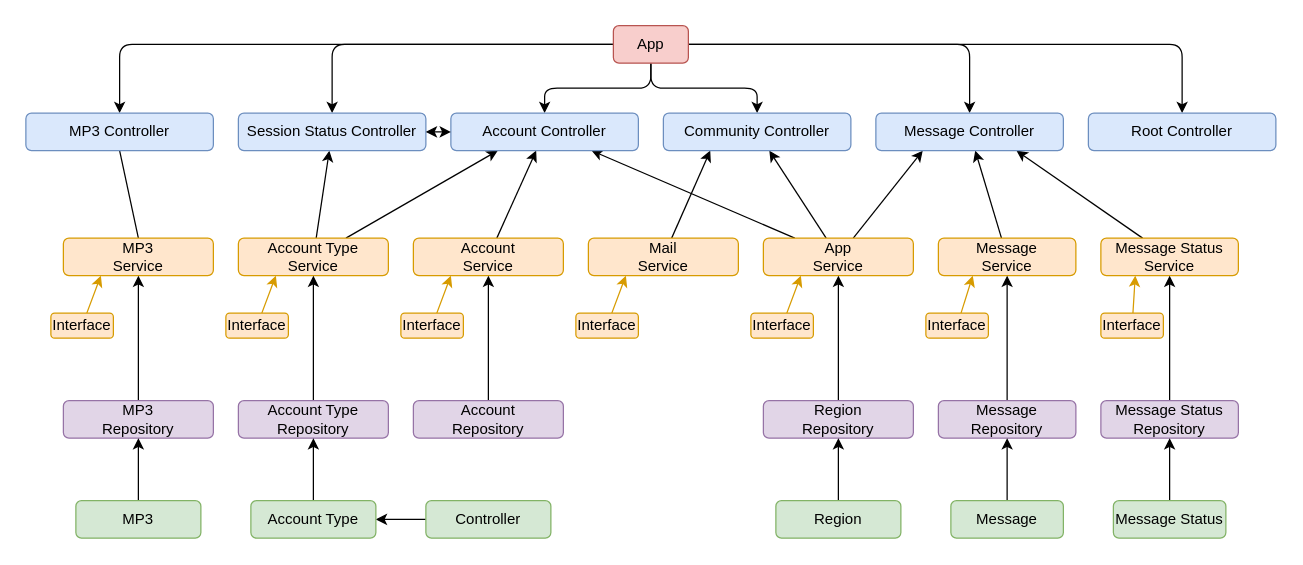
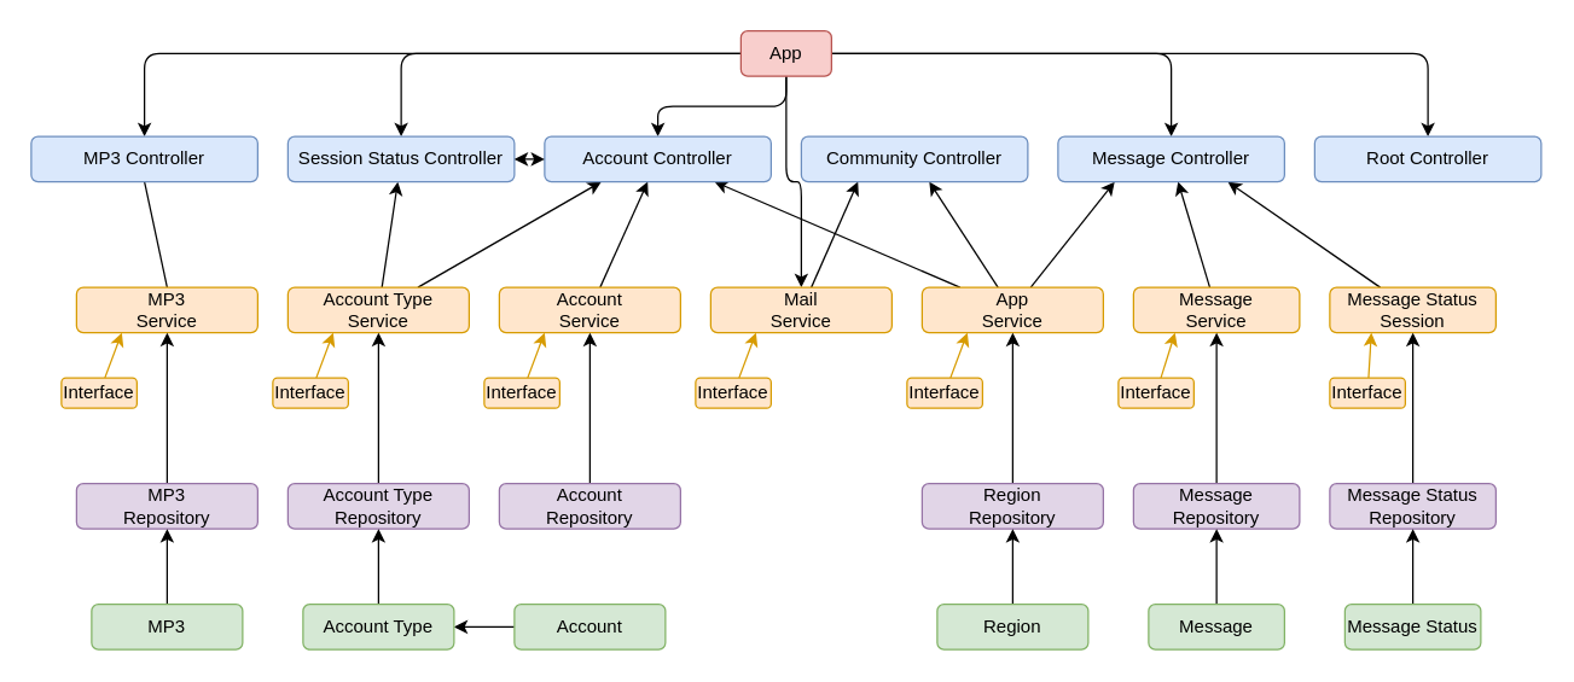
  <mxCell id="0" />
  <mxCell id="1" parent="0" />
  <mxCell id="2" value="" style="edgeStyle=orthogonalEdgeStyle;orthogonalLoop=1;jettySize=auto;html=1;entryX=0.5;entryY=0;entryDx=0;entryDy=0;" edge="1" parent="1" source="8" target="28"><mxGeometry relative="1" as="geometry"><mxPoint x="410" y="40" as="targetPoint" /></mxGeometry></mxCell>
  <mxCell id="3" style="edgeStyle=orthogonalEdgeStyle;orthogonalLoop=1;jettySize=auto;html=1;entryX=0.5;entryY=0;entryDx=0;entryDy=0;" edge="1" parent="1" source="8" target="26"><mxGeometry relative="1" as="geometry" /></mxCell>
  <mxCell id="4" style="edgeStyle=orthogonalEdgeStyle;orthogonalLoop=1;jettySize=auto;html=1;entryX=0.5;entryY=0;entryDx=0;entryDy=0;" edge="1" parent="1" source="8" target="29"><mxGeometry relative="1" as="geometry" /></mxCell>
- <mxCell id="5" style="edgeStyle=orthogonalEdgeStyle;orthogonalLoop=1;jettySize=auto;html=1;entryX=0.5;entryY=0;entryDx=0;entryDy=0;" edge="1" parent="1" source="8" target="30"><mxGeometry relative="1" as="geometry" /></mxCell>
+ <mxCell id="5" style="edgeStyle=orthogonalEdgeStyle;orthogonalLoop=1;jettySize=auto;html=1;" edge="1" parent="1" source="8" target="19"><mxGeometry relative="1" as="geometry" /></mxCell>
  <mxCell id="6" style="edgeStyle=orthogonalEdgeStyle;orthogonalLoop=1;jettySize=auto;html=1;entryX=0.5;entryY=0;entryDx=0;entryDy=0;" edge="1" parent="1" source="8" target="31"><mxGeometry relative="1" as="geometry" /></mxCell>
  <mxCell id="7" style="edgeStyle=orthogonalEdgeStyle;orthogonalLoop=1;jettySize=auto;html=1;entryX=0.5;entryY=0;entryDx=0;entryDy=0;" edge="1" parent="1" source="8" target="27"><mxGeometry relative="1" as="geometry" /></mxCell>
  <mxCell id="8" value="App" style="rounded=1;whiteSpace=wrap;html=1;fillColor=#f8cecc;strokeColor=#b85450;" vertex="1" parent="1"><mxGeometry x="490" y="20" width="60" height="30" as="geometry" /></mxCell>
  <mxCell id="9" value="" style="edgeStyle=none;orthogonalLoop=1;jettySize=auto;html=1;" edge="1" parent="1" source="10" target="29"><mxGeometry relative="1" as="geometry" /></mxCell>
  <mxCell id="10" value="&lt;div&gt;Account&lt;/div&gt;&lt;div&gt;Service&lt;br&gt;&lt;/div&gt;" style="rounded=1;whiteSpace=wrap;html=1;fillColor=#ffe6cc;strokeColor=#d79b00;" vertex="1" parent="1"><mxGeometry x="330" y="190" width="120" height="30" as="geometry" /></mxCell>
  <mxCell id="11" value="" style="edgeStyle=none;orthogonalLoop=1;jettySize=auto;html=1;" edge="1" parent="1" source="13" target="26"><mxGeometry relative="1" as="geometry" /></mxCell>
  <mxCell id="12" value="" style="edgeStyle=none;orthogonalLoop=1;jettySize=auto;html=1;entryX=0.25;entryY=1;entryDx=0;entryDy=0;" edge="1" parent="1" source="13" target="29"><mxGeometry relative="1" as="geometry" /></mxCell>
  <mxCell id="13" value="&lt;div&gt;Account Type&lt;/div&gt;&lt;div&gt;Service&lt;br&gt;&lt;/div&gt;" style="rounded=1;whiteSpace=wrap;html=1;fillColor=#ffe6cc;strokeColor=#d79b00;" vertex="1" parent="1"><mxGeometry x="190" y="190" width="120" height="30" as="geometry" /></mxCell>
  <mxCell id="14" value="" style="edgeStyle=none;orthogonalLoop=1;jettySize=auto;html=1;" edge="1" parent="1" source="17" target="30"><mxGeometry relative="1" as="geometry" /></mxCell>
  <mxCell id="15" value="" style="edgeStyle=none;orthogonalLoop=1;jettySize=auto;html=1;entryX=0.25;entryY=1;entryDx=0;entryDy=0;" edge="1" parent="1" source="17" target="31"><mxGeometry relative="1" as="geometry" /></mxCell>
  <mxCell id="16" value="" style="edgeStyle=none;orthogonalLoop=1;jettySize=auto;html=1;entryX=0.75;entryY=1;entryDx=0;entryDy=0;" edge="1" parent="1" source="17" target="29"><mxGeometry relative="1" as="geometry" /></mxCell>
  <mxCell id="17" value="&lt;div&gt;App&lt;/div&gt;&lt;div&gt;Service&lt;br&gt;&lt;/div&gt;" style="rounded=1;whiteSpace=wrap;html=1;fillColor=#ffe6cc;strokeColor=#d79b00;" vertex="1" parent="1"><mxGeometry x="610" y="190" width="120" height="30" as="geometry" /></mxCell>
  <mxCell id="18" value="" style="edgeStyle=none;orthogonalLoop=1;jettySize=auto;html=1;entryX=0.25;entryY=1;entryDx=0;entryDy=0;" edge="1" parent="1" source="19" target="30"><mxGeometry relative="1" as="geometry" /></mxCell>
  <mxCell id="19" value="&lt;div&gt;Mail&lt;/div&gt;&lt;div&gt;Service&lt;br&gt;&lt;/div&gt;" style="rounded=1;whiteSpace=wrap;html=1;fillColor=#ffe6cc;strokeColor=#d79b00;" vertex="1" parent="1"><mxGeometry x="470" y="190" width="120" height="30" as="geometry" /></mxCell>
  <mxCell id="20" value="" style="edgeStyle=none;orthogonalLoop=1;jettySize=auto;html=1;" edge="1" parent="1" source="21" target="31"><mxGeometry relative="1" as="geometry" /></mxCell>
  <mxCell id="21" value="&lt;div&gt;Message&lt;br&gt;&lt;/div&gt;&lt;div&gt;Service&lt;br&gt;&lt;/div&gt;" style="rounded=1;whiteSpace=wrap;html=1;fillColor=#ffe6cc;strokeColor=#d79b00;" vertex="1" parent="1"><mxGeometry x="750" y="190" width="110" height="30" as="geometry" /></mxCell>
  <mxCell id="22" value="" style="edgeStyle=none;orthogonalLoop=1;jettySize=auto;html=1;entryX=0.75;entryY=1;entryDx=0;entryDy=0;" edge="1" parent="1" source="23" target="31"><mxGeometry relative="1" as="geometry" /></mxCell>
- <mxCell id="23" value="&lt;div&gt;Message Status&lt;/div&gt;&lt;div&gt;Service&lt;br&gt;&lt;/div&gt;" style="rounded=1;whiteSpace=wrap;html=1;fillColor=#ffe6cc;strokeColor=#d79b00;" vertex="1" parent="1"><mxGeometry x="880" y="190" width="110" height="30" as="geometry" /></mxCell>
+ <mxCell id="23" value="&lt;div&gt;Message Status&lt;/div&gt;&lt;div&gt;Session&lt;br&gt;&lt;/div&gt;" style="rounded=1;whiteSpace=wrap;html=1;fillColor=#ffe6cc;strokeColor=#d79b00;" vertex="1" parent="1"><mxGeometry x="880" y="190" width="110" height="30" as="geometry" /></mxCell>
  <mxCell id="24" style="edgeStyle=none;orthogonalLoop=1;jettySize=auto;html=1;entryX=0.5;entryY=1;entryDx=0;entryDy=0;exitX=0.5;exitY=0;exitDx=0;exitDy=0;endArrow=none;" edge="1" parent="1" source="25" target="28"><mxGeometry relative="1" as="geometry" /></mxCell>
  <mxCell id="25" value="&lt;div&gt;MP3&lt;/div&gt;&lt;div&gt;Service&lt;br&gt;&lt;/div&gt;" style="rounded=1;whiteSpace=wrap;html=1;fillColor=#ffe6cc;strokeColor=#d79b00;" vertex="1" parent="1"><mxGeometry x="50" y="190" width="120" height="30" as="geometry" /></mxCell>
  <mxCell id="26" value="Session Status Controller" style="rounded=1;whiteSpace=wrap;html=1;fillColor=#dae8fc;strokeColor=#6c8ebf;" vertex="1" parent="1"><mxGeometry x="190" y="90" width="150" height="30" as="geometry" /></mxCell>
  <mxCell id="27" value="Root Controller" style="rounded=1;whiteSpace=wrap;html=1;fillColor=#dae8fc;strokeColor=#6c8ebf;" vertex="1" parent="1"><mxGeometry x="870" y="90" width="150" height="30" as="geometry" /></mxCell>
  <mxCell id="28" value="MP3 Controller" style="rounded=1;whiteSpace=wrap;html=1;fillColor=#dae8fc;strokeColor=#6c8ebf;" vertex="1" parent="1"><mxGeometry x="20" y="90" width="150" height="30" as="geometry" /></mxCell>
  <mxCell id="29" value="Account Controller" style="rounded=1;whiteSpace=wrap;html=1;fillColor=#dae8fc;strokeColor=#6c8ebf;" vertex="1" parent="1"><mxGeometry x="360" y="90" width="150" height="30" as="geometry" /></mxCell>
  <mxCell id="30" value="Community Controller" style="rounded=1;whiteSpace=wrap;html=1;fillColor=#dae8fc;strokeColor=#6c8ebf;" vertex="1" parent="1"><mxGeometry x="530" y="90" width="150" height="30" as="geometry" /></mxCell>
  <mxCell id="31" value="Message Controller" style="rounded=1;whiteSpace=wrap;html=1;fillColor=#dae8fc;strokeColor=#6c8ebf;" vertex="1" parent="1"><mxGeometry x="700" y="90" width="150" height="30" as="geometry" /></mxCell>
  <mxCell id="32" value="" style="edgeStyle=none;orthogonalLoop=1;jettySize=auto;html=1;entryX=0.5;entryY=1;entryDx=0;entryDy=0;" edge="1" parent="1" source="33" target="10"><mxGeometry relative="1" as="geometry"><mxPoint x="390" y="240" as="targetPoint" /></mxGeometry></mxCell>
  <mxCell id="33" value="&lt;div&gt;Account&lt;/div&gt;&lt;div&gt;Repository&lt;br&gt;&lt;/div&gt;" style="rounded=1;whiteSpace=wrap;html=1;fillColor=#e1d5e7;strokeColor=#9673a6;" vertex="1" parent="1"><mxGeometry x="330" y="320" width="120" height="30" as="geometry" /></mxCell>
  <mxCell id="34" value="" style="edgeStyle=none;orthogonalLoop=1;jettySize=auto;html=1;entryX=0.5;entryY=1;entryDx=0;entryDy=0;" edge="1" parent="1" source="35" target="13"><mxGeometry relative="1" as="geometry"><mxPoint x="250" y="240" as="targetPoint" /></mxGeometry></mxCell>
  <mxCell id="35" value="&lt;div&gt;Account Type&lt;/div&gt;&lt;div&gt;Repository&lt;br&gt;&lt;/div&gt;" style="rounded=1;whiteSpace=wrap;html=1;fillColor=#e1d5e7;strokeColor=#9673a6;" vertex="1" parent="1"><mxGeometry x="190" y="320" width="120" height="30" as="geometry" /></mxCell>
  <mxCell id="36" value="" style="edgeStyle=none;orthogonalLoop=1;jettySize=auto;html=1;entryX=0.5;entryY=1;entryDx=0;entryDy=0;" edge="1" parent="1" source="37" target="17"><mxGeometry relative="1" as="geometry"><mxPoint x="670" y="240" as="targetPoint" /></mxGeometry></mxCell>
  <mxCell id="37" value="&lt;div&gt;Region&lt;/div&gt;&lt;div&gt;Repository&lt;br&gt;&lt;/div&gt;" style="rounded=1;whiteSpace=wrap;html=1;fillColor=#e1d5e7;strokeColor=#9673a6;" vertex="1" parent="1"><mxGeometry x="610" y="320" width="120" height="30" as="geometry" /></mxCell>
  <mxCell id="38" style="edgeStyle=none;orthogonalLoop=1;jettySize=auto;html=1;entryX=0.5;entryY=1;entryDx=0;entryDy=0;" edge="1" parent="1" source="39" target="21"><mxGeometry relative="1" as="geometry" /></mxCell>
  <mxCell id="39" value="&lt;div&gt;Message&lt;br&gt;&lt;/div&gt;&lt;div&gt;Repository&lt;br&gt;&lt;/div&gt;" style="rounded=1;whiteSpace=wrap;html=1;fillColor=#e1d5e7;strokeColor=#9673a6;" vertex="1" parent="1"><mxGeometry x="750" y="320" width="110" height="30" as="geometry" /></mxCell>
  <mxCell id="40" style="edgeStyle=none;orthogonalLoop=1;jettySize=auto;html=1;entryX=0.5;entryY=1;entryDx=0;entryDy=0;" edge="1" parent="1" source="41" target="23"><mxGeometry relative="1" as="geometry" /></mxCell>
  <mxCell id="41" value="&lt;div&gt;Message Status&lt;/div&gt;&lt;div&gt;Repository&lt;br&gt;&lt;/div&gt;" style="rounded=1;whiteSpace=wrap;html=1;fillColor=#e1d5e7;strokeColor=#9673a6;" vertex="1" parent="1"><mxGeometry x="880" y="320" width="110" height="30" as="geometry" /></mxCell>
  <mxCell id="42" value="" style="edgeStyle=none;orthogonalLoop=1;jettySize=auto;html=1;entryX=0.5;entryY=1;entryDx=0;entryDy=0;" edge="1" parent="1" source="43" target="25"><mxGeometry relative="1" as="geometry"><mxPoint x="110" y="240" as="targetPoint" /></mxGeometry></mxCell>
  <mxCell id="43" value="&lt;div&gt;MP3&lt;/div&gt;&lt;div&gt;Repository&lt;br&gt;&lt;/div&gt;" style="rounded=1;whiteSpace=wrap;html=1;fillColor=#e1d5e7;strokeColor=#9673a6;" vertex="1" parent="1"><mxGeometry x="50" y="320" width="120" height="30" as="geometry" /></mxCell>
  <mxCell id="44" style="edgeStyle=none;orthogonalLoop=1;jettySize=auto;html=1;" edge="1" parent="1" source="45" target="47"><mxGeometry relative="1" as="geometry" /></mxCell>
- <mxCell id="45" value="Controller" style="rounded=1;whiteSpace=wrap;html=1;fillColor=#d5e8d4;strokeColor=#82b366;" vertex="1" parent="1"><mxGeometry x="340" y="400" width="100" height="30" as="geometry" /></mxCell>
+ <mxCell id="45" value="Account" style="rounded=1;whiteSpace=wrap;html=1;fillColor=#d5e8d4;strokeColor=#82b366;" vertex="1" parent="1"><mxGeometry x="340" y="400" width="100" height="30" as="geometry" /></mxCell>
  <mxCell id="46" style="edgeStyle=none;orthogonalLoop=1;jettySize=auto;html=1;entryX=0.5;entryY=1;entryDx=0;entryDy=0;" edge="1" parent="1" source="47" target="35"><mxGeometry relative="1" as="geometry"><mxPoint x="250" y="360" as="targetPoint" /></mxGeometry></mxCell>
  <mxCell id="47" value="&lt;div&gt;Account Type&lt;/div&gt;" style="rounded=1;whiteSpace=wrap;html=1;fillColor=#d5e8d4;strokeColor=#82b366;" vertex="1" parent="1"><mxGeometry x="200" y="400" width="100" height="30" as="geometry" /></mxCell>
  <mxCell id="48" style="edgeStyle=none;orthogonalLoop=1;jettySize=auto;html=1;entryX=0.5;entryY=1;entryDx=0;entryDy=0;" edge="1" parent="1" source="49" target="37"><mxGeometry relative="1" as="geometry" /></mxCell>
  <mxCell id="49" value="&lt;div&gt;Region&lt;/div&gt;" style="rounded=1;whiteSpace=wrap;html=1;fillColor=#d5e8d4;strokeColor=#82b366;" vertex="1" parent="1"><mxGeometry x="620" y="400" width="100" height="30" as="geometry" /></mxCell>
  <mxCell id="50" style="edgeStyle=none;orthogonalLoop=1;jettySize=auto;html=1;entryX=0.5;entryY=1;entryDx=0;entryDy=0;" edge="1" parent="1" source="51" target="39"><mxGeometry relative="1" as="geometry" /></mxCell>
  <mxCell id="51" value="&lt;div&gt;Message&lt;br&gt;&lt;/div&gt;" style="rounded=1;whiteSpace=wrap;html=1;fillColor=#d5e8d4;strokeColor=#82b366;" vertex="1" parent="1"><mxGeometry x="760" y="400" width="90" height="30" as="geometry" /></mxCell>
  <mxCell id="52" style="edgeStyle=none;orthogonalLoop=1;jettySize=auto;html=1;entryX=0.5;entryY=1;entryDx=0;entryDy=0;" edge="1" parent="1" source="53" target="41"><mxGeometry relative="1" as="geometry" /></mxCell>
  <mxCell id="53" value="&lt;div&gt;Message Status&lt;/div&gt;" style="rounded=1;whiteSpace=wrap;html=1;fillColor=#d5e8d4;strokeColor=#82b366;" vertex="1" parent="1"><mxGeometry x="890" y="400" width="90" height="30" as="geometry" /></mxCell>
  <mxCell id="54" style="edgeStyle=none;orthogonalLoop=1;jettySize=auto;html=1;entryX=0.5;entryY=1;entryDx=0;entryDy=0;" edge="1" parent="1" source="55" target="43"><mxGeometry relative="1" as="geometry" /></mxCell>
  <mxCell id="55" value="&lt;div&gt;MP3&lt;/div&gt;" style="rounded=1;whiteSpace=wrap;html=1;fillColor=#d5e8d4;strokeColor=#82b366;" vertex="1" parent="1"><mxGeometry x="60" y="400" width="100" height="30" as="geometry" /></mxCell>
  <mxCell id="56" style="edgeStyle=none;orthogonalLoop=1;jettySize=auto;html=1;entryX=0.25;entryY=1;entryDx=0;entryDy=0;fillColor=#ffe6cc;strokeColor=#d79b00;" edge="1" parent="1" source="57" target="25"><mxGeometry relative="1" as="geometry" /></mxCell>
  <mxCell id="57" value="Interface" style="rounded=1;whiteSpace=wrap;html=1;fillColor=#ffe6cc;strokeColor=#d79b00;" vertex="1" parent="1"><mxGeometry x="40" y="250" width="50" height="20" as="geometry" /></mxCell>
  <mxCell id="58" value="" style="endArrow=classic;startArrow=classic;html=1;exitX=0;exitY=0.5;exitDx=0;exitDy=0;entryX=1;entryY=0.5;entryDx=0;entryDy=0;" edge="1" parent="1" source="29" target="26"><mxGeometry width="50" height="50" relative="1" as="geometry"><mxPoint x="354" y="30" as="sourcePoint" /><mxPoint x="330" y="30" as="targetPoint" /></mxGeometry></mxCell>
  <mxCell id="59" style="edgeStyle=none;orthogonalLoop=1;jettySize=auto;html=1;entryX=0.25;entryY=1;entryDx=0;entryDy=0;fillColor=#ffe6cc;strokeColor=#d79b00;" edge="1" parent="1" source="60" target="13"><mxGeometry relative="1" as="geometry" /></mxCell>
  <mxCell id="60" value="Interface" style="rounded=1;whiteSpace=wrap;html=1;fillColor=#ffe6cc;strokeColor=#d79b00;" vertex="1" parent="1"><mxGeometry x="180" y="250" width="50" height="20" as="geometry" /></mxCell>
  <mxCell id="61" style="edgeStyle=none;orthogonalLoop=1;jettySize=auto;html=1;entryX=0.25;entryY=1;entryDx=0;entryDy=0;fillColor=#ffe6cc;strokeColor=#d79b00;" edge="1" parent="1" source="62" target="10"><mxGeometry relative="1" as="geometry" /></mxCell>
  <mxCell id="62" value="Interface" style="rounded=1;whiteSpace=wrap;html=1;fillColor=#ffe6cc;strokeColor=#d79b00;" vertex="1" parent="1"><mxGeometry x="320" y="250" width="50" height="20" as="geometry" /></mxCell>
  <mxCell id="63" style="edgeStyle=none;orthogonalLoop=1;jettySize=auto;html=1;entryX=0.25;entryY=1;entryDx=0;entryDy=0;fillColor=#ffe6cc;strokeColor=#d79b00;" edge="1" parent="1" source="64" target="17"><mxGeometry relative="1" as="geometry" /></mxCell>
  <mxCell id="64" value="Interface" style="rounded=1;whiteSpace=wrap;html=1;fillColor=#ffe6cc;strokeColor=#d79b00;" vertex="1" parent="1"><mxGeometry x="600" y="250" width="50" height="20" as="geometry" /></mxCell>
  <mxCell id="65" style="edgeStyle=none;orthogonalLoop=1;jettySize=auto;html=1;entryX=0.25;entryY=1;entryDx=0;entryDy=0;fillColor=#ffe6cc;strokeColor=#d79b00;" edge="1" parent="1" source="66" target="19"><mxGeometry relative="1" as="geometry" /></mxCell>
  <mxCell id="66" value="Interface" style="rounded=1;whiteSpace=wrap;html=1;fillColor=#ffe6cc;strokeColor=#d79b00;" vertex="1" parent="1"><mxGeometry x="460" y="250" width="50" height="20" as="geometry" /></mxCell>
  <mxCell id="67" style="edgeStyle=none;orthogonalLoop=1;jettySize=auto;html=1;entryX=0.25;entryY=1;entryDx=0;entryDy=0;fillColor=#ffe6cc;strokeColor=#d79b00;" edge="1" parent="1" source="68" target="21"><mxGeometry relative="1" as="geometry" /></mxCell>
  <mxCell id="68" value="Interface" style="rounded=1;whiteSpace=wrap;html=1;fillColor=#ffe6cc;strokeColor=#d79b00;" vertex="1" parent="1"><mxGeometry x="740" y="250" width="50" height="20" as="geometry" /></mxCell>
  <mxCell id="69" style="edgeStyle=none;orthogonalLoop=1;jettySize=auto;html=1;entryX=0.25;entryY=1;entryDx=0;entryDy=0;fillColor=#ffe6cc;strokeColor=#d79b00;" edge="1" parent="1" source="70" target="23"><mxGeometry relative="1" as="geometry" /></mxCell>
  <mxCell id="70" value="Interface" style="rounded=1;whiteSpace=wrap;html=1;fillColor=#ffe6cc;strokeColor=#d79b00;" vertex="1" parent="1"><mxGeometry x="880" y="250" width="50" height="20" as="geometry" /></mxCell>
